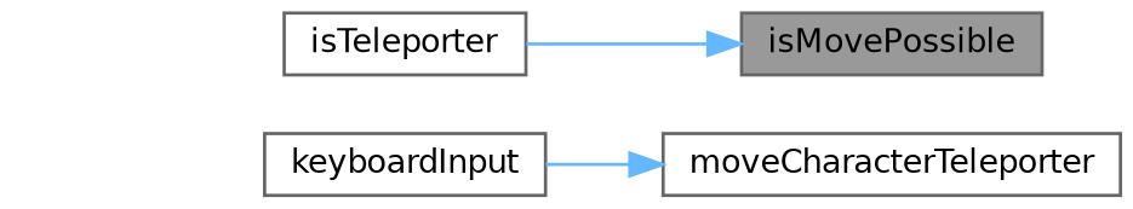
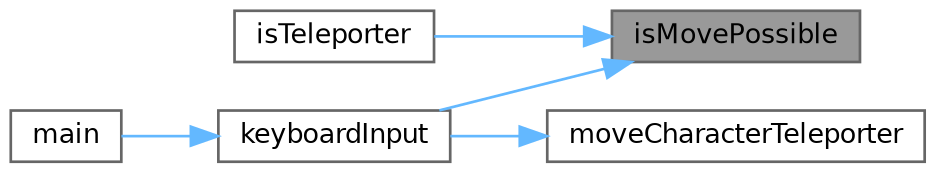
  digraph {
    rankdir=RL
    node [color=grey40 fillcolor=white fontname=Helvetica fontsize=10 shape=box style=filled]
    edge [color=steelblue1 dir=back fontname=Helvetica fontsize=10 labelfontname=Helvetica labelfontsize=10 style=solid]
    n1 [color=gray40 fillcolor=grey60 fontcolor=black height=0.2 label=isMovePossible width=0.4]
    n2 [height=0.2 label=isTeleporter width=0.4]
    n3 [height=0.2 label=keyboardInput width=0.4]
+   n4 [height=0.2 label=main width=0.4]
    n5 [height=0.2 label=moveCharacterTeleporter width=0.4]
    n1 -> n2
+   n1 -> n3
+   n3 -> n4
    n5 -> n3
  }
